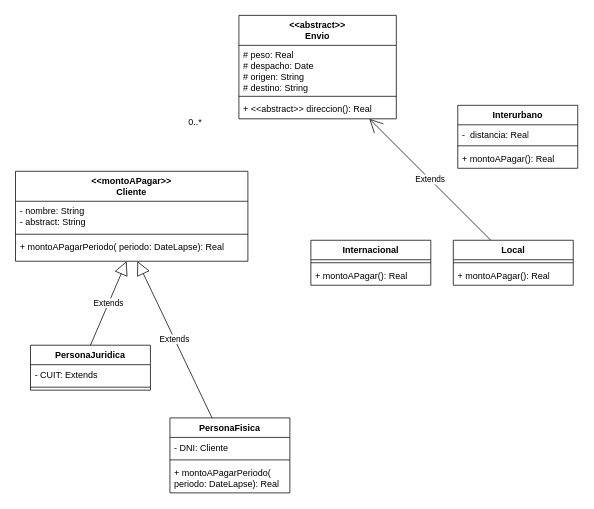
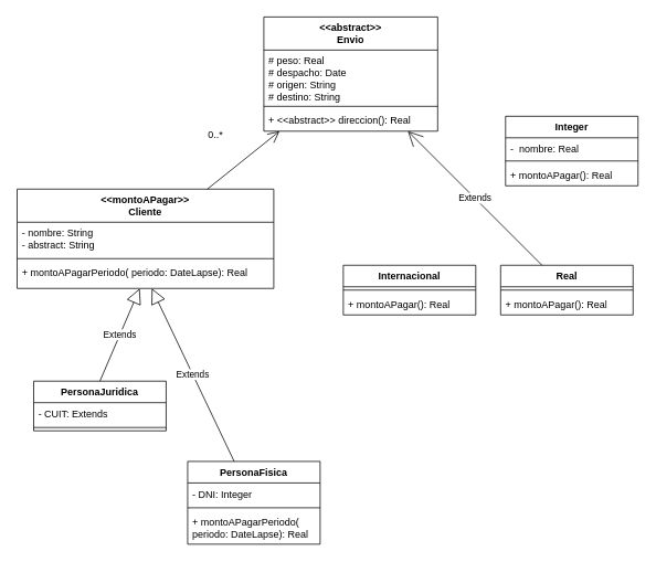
  <mxCell id="0" />
  <mxCell id="1" parent="0" />
  <mxCell id="2" value="&amp;lt;&amp;lt;abstract&amp;gt;&amp;gt;&lt;br&gt;Envio" style="swimlane;fontStyle=1;align=center;verticalAlign=top;childLayout=stackLayout;horizontal=1;startSize=40;horizontalStack=0;resizeParent=1;resizeParentMax=0;resizeLast=0;collapsible=1;marginBottom=0;whiteSpace=wrap;html=1;" parent="1" vertex="1"><mxGeometry x="318" y="20" width="210" height="138" as="geometry" /></mxCell>
  <mxCell id="3" value="# peso: Real&lt;br&gt;# despacho: Date&lt;br&gt;# origen: String&lt;br&gt;# destino: String" style="text;strokeColor=none;fillColor=none;align=left;verticalAlign=top;spacingLeft=4;spacingRight=4;overflow=hidden;rotatable=0;points=[[0,0.5],[1,0.5]];portConstraint=eastwest;whiteSpace=wrap;html=1;" parent="2" vertex="1"><mxGeometry y="40" width="210" height="64" as="geometry" /></mxCell>
  <mxCell id="4" value="" style="line;strokeWidth=1;fillColor=none;align=left;verticalAlign=middle;spacingTop=-1;spacingLeft=3;spacingRight=3;rotatable=0;labelPosition=right;points=[];portConstraint=eastwest;strokeColor=inherit;" parent="2" vertex="1"><mxGeometry y="104" width="210" height="8" as="geometry" /></mxCell>
  <mxCell id="5" value="+ &amp;lt;&amp;lt;abstract&amp;gt;&amp;gt; direccion(): Real" style="text;strokeColor=none;fillColor=none;align=left;verticalAlign=top;spacingLeft=4;spacingRight=4;overflow=hidden;rotatable=0;points=[[0,0.5],[1,0.5]];portConstraint=eastwest;whiteSpace=wrap;html=1;" parent="2" vertex="1"><mxGeometry y="112" width="210" height="26" as="geometry" /></mxCell>
- <mxCell id="6" value="Interurbano" style="swimlane;fontStyle=1;align=center;verticalAlign=top;childLayout=stackLayout;horizontal=1;startSize=26;horizontalStack=0;resizeParent=1;resizeParentMax=0;resizeLast=0;collapsible=1;marginBottom=0;whiteSpace=wrap;html=1;" parent="1" vertex="1"><mxGeometry x="610" y="140" width="160" height="84" as="geometry" /></mxCell>
- <mxCell id="7" value="-&amp;nbsp; distancia: Real" style="text;strokeColor=none;fillColor=none;align=left;verticalAlign=top;spacingLeft=4;spacingRight=4;overflow=hidden;rotatable=0;points=[[0,0.5],[1,0.5]];portConstraint=eastwest;whiteSpace=wrap;html=1;" parent="6" vertex="1"><mxGeometry y="26" width="160" height="24" as="geometry" /></mxCell>
+ <mxCell id="6" value="Integer" style="swimlane;fontStyle=1;align=center;verticalAlign=top;childLayout=stackLayout;horizontal=1;startSize=26;horizontalStack=0;resizeParent=1;resizeParentMax=0;resizeLast=0;collapsible=1;marginBottom=0;whiteSpace=wrap;html=1;" parent="1" vertex="1"><mxGeometry x="610" y="140" width="160" height="84" as="geometry" /></mxCell>
+ <mxCell id="7" value="-&amp;nbsp; nombre: Real" style="text;strokeColor=none;fillColor=none;align=left;verticalAlign=top;spacingLeft=4;spacingRight=4;overflow=hidden;rotatable=0;points=[[0,0.5],[1,0.5]];portConstraint=eastwest;whiteSpace=wrap;html=1;" parent="6" vertex="1"><mxGeometry y="26" width="160" height="24" as="geometry" /></mxCell>
  <mxCell id="8" value="" style="line;strokeWidth=1;fillColor=none;align=left;verticalAlign=middle;spacingTop=-1;spacingLeft=3;spacingRight=3;rotatable=0;labelPosition=right;points=[];portConstraint=eastwest;strokeColor=inherit;" parent="6" vertex="1"><mxGeometry y="50" width="160" height="8" as="geometry" /></mxCell>
  <mxCell id="9" value="+ montoAPagar(): Real" style="text;strokeColor=none;fillColor=none;align=left;verticalAlign=top;spacingLeft=4;spacingRight=4;overflow=hidden;rotatable=0;points=[[0,0.5],[1,0.5]];portConstraint=eastwest;whiteSpace=wrap;html=1;" parent="6" vertex="1"><mxGeometry y="58" width="160" height="26" as="geometry" /></mxCell>
  <mxCell id="10" value="&amp;lt;&amp;lt;montoAPagar&amp;gt;&amp;gt;&lt;br&gt;Cliente" style="swimlane;fontStyle=1;align=center;verticalAlign=top;childLayout=stackLayout;horizontal=1;startSize=40;horizontalStack=0;resizeParent=1;resizeParentMax=0;resizeLast=0;collapsible=1;marginBottom=0;whiteSpace=wrap;html=1;" parent="1" vertex="1"><mxGeometry x="20" y="228" width="310" height="120" as="geometry" /></mxCell>
  <mxCell id="11" value="- nombre: String&lt;br&gt;- abstract: String" style="text;strokeColor=none;fillColor=none;align=left;verticalAlign=top;spacingLeft=4;spacingRight=4;overflow=hidden;rotatable=0;points=[[0,0.5],[1,0.5]];portConstraint=eastwest;whiteSpace=wrap;html=1;" parent="10" vertex="1"><mxGeometry y="40" width="310" height="40" as="geometry" /></mxCell>
  <mxCell id="12" value="" style="line;strokeWidth=1;fillColor=none;align=left;verticalAlign=middle;spacingTop=-1;spacingLeft=3;spacingRight=3;rotatable=0;labelPosition=right;points=[];portConstraint=eastwest;strokeColor=inherit;" parent="10" vertex="1"><mxGeometry y="80" width="310" height="8" as="geometry" /></mxCell>
  <mxCell id="13" value="+ montoAPagarPeriodo( periodo: DateLapse): Real" style="text;strokeColor=none;fillColor=none;align=left;verticalAlign=top;spacingLeft=4;spacingRight=4;overflow=hidden;rotatable=0;points=[[0,0.5],[1,0.5]];portConstraint=eastwest;whiteSpace=wrap;html=1;" parent="10" vertex="1"><mxGeometry y="88" width="310" height="32" as="geometry" /></mxCell>
+ <mxCell id="14" value="" style="endArrow=open;endFill=1;endSize=12;html=1;rounded=0;" parent="1" source="10" edge="1" target="2"><mxGeometry width="160" relative="1" as="geometry"><mxPoint x="194" y="368" as="sourcePoint" /><mxPoint x="384" y="205.554" as="targetPoint" /></mxGeometry></mxCell>
  <mxCell id="15" value="0..*" style="text;strokeColor=none;align=center;fillColor=none;html=1;verticalAlign=middle;whiteSpace=wrap;rounded=0;" parent="1" vertex="1"><mxGeometry x="230" y="148" width="60" height="30" as="geometry" /></mxCell>
  <mxCell id="16" value="PersonaFisica" style="swimlane;fontStyle=1;align=center;verticalAlign=top;childLayout=stackLayout;horizontal=1;startSize=26;horizontalStack=0;resizeParent=1;resizeParentMax=0;resizeLast=0;collapsible=1;marginBottom=0;whiteSpace=wrap;html=1;" parent="1" vertex="1"><mxGeometry x="226" y="557" width="160" height="100" as="geometry" /></mxCell>
- <mxCell id="17" value="- DNI: Cliente" style="text;strokeColor=none;fillColor=none;align=left;verticalAlign=top;spacingLeft=4;spacingRight=4;overflow=hidden;rotatable=0;points=[[0,0.5],[1,0.5]];portConstraint=eastwest;whiteSpace=wrap;html=1;" parent="16" vertex="1"><mxGeometry y="26" width="160" height="26" as="geometry" /></mxCell>
+ <mxCell id="17" value="- DNI: Integer" style="text;strokeColor=none;fillColor=none;align=left;verticalAlign=top;spacingLeft=4;spacingRight=4;overflow=hidden;rotatable=0;points=[[0,0.5],[1,0.5]];portConstraint=eastwest;whiteSpace=wrap;html=1;" parent="16" vertex="1"><mxGeometry y="26" width="160" height="26" as="geometry" /></mxCell>
  <mxCell id="18" value="" style="line;strokeWidth=1;fillColor=none;align=left;verticalAlign=middle;spacingTop=-1;spacingLeft=3;spacingRight=3;rotatable=0;labelPosition=right;points=[];portConstraint=eastwest;strokeColor=inherit;" parent="16" vertex="1"><mxGeometry y="52" width="160" height="8" as="geometry" /></mxCell>
  <mxCell id="19" value="+ montoAPagarPeriodo( periodo: DateLapse): Real" style="text;strokeColor=none;fillColor=none;align=left;verticalAlign=top;spacingLeft=4;spacingRight=4;overflow=hidden;rotatable=0;points=[[0,0.5],[1,0.5]];portConstraint=eastwest;whiteSpace=wrap;html=1;" parent="16" vertex="1"><mxGeometry y="60" width="160" height="40" as="geometry" /></mxCell>
  <mxCell id="20" value="PersonaJuridica" style="swimlane;fontStyle=1;align=center;verticalAlign=top;childLayout=stackLayout;horizontal=1;startSize=26;horizontalStack=0;resizeParent=1;resizeParentMax=0;resizeLast=0;collapsible=1;marginBottom=0;whiteSpace=wrap;html=1;" parent="1" vertex="1"><mxGeometry x="40" y="460" width="160" height="60" as="geometry" /></mxCell>
  <mxCell id="21" value="- CUIT: Extends" style="text;strokeColor=none;fillColor=none;align=left;verticalAlign=top;spacingLeft=4;spacingRight=4;overflow=hidden;rotatable=0;points=[[0,0.5],[1,0.5]];portConstraint=eastwest;whiteSpace=wrap;html=1;" parent="20" vertex="1"><mxGeometry y="26" width="160" height="26" as="geometry" /></mxCell>
  <mxCell id="22" value="" style="line;strokeWidth=1;fillColor=none;align=left;verticalAlign=middle;spacingTop=-1;spacingLeft=3;spacingRight=3;rotatable=0;labelPosition=right;points=[];portConstraint=eastwest;strokeColor=inherit;" parent="20" vertex="1"><mxGeometry y="52" width="160" height="8" as="geometry" /></mxCell>
  <mxCell id="23" value="Extends" style="endArrow=block;endSize=16;endFill=0;html=1;rounded=0;exitX=0.5;exitY=0;exitDx=0;exitDy=0;" parent="1" source="20" target="13" edge="1"><mxGeometry width="160" relative="1" as="geometry"><mxPoint x="74" y="402" as="sourcePoint" /><mxPoint x="234" y="402" as="targetPoint" /></mxGeometry></mxCell>
  <mxCell id="24" value="Extends" style="endArrow=block;endSize=16;endFill=0;html=1;rounded=0;" parent="1" source="16" target="13" edge="1"><mxGeometry width="160" relative="1" as="geometry"><mxPoint x="234" y="412" as="sourcePoint" /><mxPoint x="394" y="412" as="targetPoint" /></mxGeometry></mxCell>
- <mxCell id="25" value="Local" style="swimlane;fontStyle=1;align=center;verticalAlign=top;childLayout=stackLayout;horizontal=1;startSize=26;horizontalStack=0;resizeParent=1;resizeParentMax=0;resizeLast=0;collapsible=1;marginBottom=0;whiteSpace=wrap;html=1;" parent="1" vertex="1"><mxGeometry x="604" y="320" width="160" height="60" as="geometry" /></mxCell>
+ <mxCell id="25" value="Real" style="swimlane;fontStyle=1;align=center;verticalAlign=top;childLayout=stackLayout;horizontal=1;startSize=26;horizontalStack=0;resizeParent=1;resizeParentMax=0;resizeLast=0;collapsible=1;marginBottom=0;whiteSpace=wrap;html=1;" parent="1" vertex="1"><mxGeometry x="604" y="320" width="160" height="60" as="geometry" /></mxCell>
  <mxCell id="26" value="" style="line;strokeWidth=1;fillColor=none;align=left;verticalAlign=middle;spacingTop=-1;spacingLeft=3;spacingRight=3;rotatable=0;labelPosition=right;points=[];portConstraint=eastwest;strokeColor=inherit;" parent="25" vertex="1"><mxGeometry y="26" width="160" height="8" as="geometry" /></mxCell>
  <mxCell id="27" value="+ montoAPagar(): Real" style="text;strokeColor=none;fillColor=none;align=left;verticalAlign=top;spacingLeft=4;spacingRight=4;overflow=hidden;rotatable=0;points=[[0,0.5],[1,0.5]];portConstraint=eastwest;whiteSpace=wrap;html=1;" parent="25" vertex="1"><mxGeometry y="34" width="160" height="26" as="geometry" /></mxCell>
  <mxCell id="28" value="Internacional" style="swimlane;fontStyle=1;align=center;verticalAlign=top;childLayout=stackLayout;horizontal=1;startSize=26;horizontalStack=0;resizeParent=1;resizeParentMax=0;resizeLast=0;collapsible=1;marginBottom=0;whiteSpace=wrap;html=1;" parent="1" vertex="1"><mxGeometry x="414" y="320" width="160" height="60" as="geometry" /></mxCell>
  <mxCell id="29" value="" style="line;strokeWidth=1;fillColor=none;align=left;verticalAlign=middle;spacingTop=-1;spacingLeft=3;spacingRight=3;rotatable=0;labelPosition=right;points=[];portConstraint=eastwest;strokeColor=inherit;" parent="28" vertex="1"><mxGeometry y="26" width="160" height="8" as="geometry" /></mxCell>
  <mxCell id="30" value="+ montoAPagar(): Real" style="text;strokeColor=none;fillColor=none;align=left;verticalAlign=top;spacingLeft=4;spacingRight=4;overflow=hidden;rotatable=0;points=[[0,0.5],[1,0.5]];portConstraint=eastwest;whiteSpace=wrap;html=1;" parent="28" vertex="1"><mxGeometry y="34" width="160" height="26" as="geometry" /></mxCell>
  <mxCell id="31" value="Extends" style="endArrow=open;endSize=16;endFill=0;html=1;rounded=0;" parent="1" source="25" target="2" edge="1"><mxGeometry width="160" relative="1" as="geometry"><mxPoint x="574" y="498" as="sourcePoint" /><mxPoint x="624" y="308" as="targetPoint" /></mxGeometry></mxCell>
